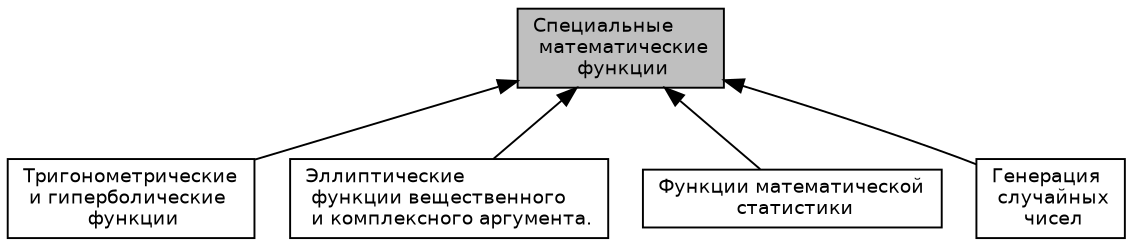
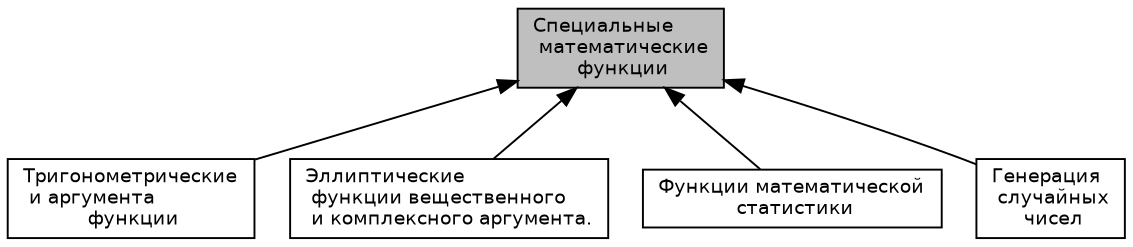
  digraph {
    rankdir=TB
    node [color=black fillcolor=white fontname=Helvetica fontsize=10 shape=record style=filled]
    edge [dir=back fontname=Helvetica fontsize=10 labelfontname=Helvetica labelfontsize=10 shape=plaintext style=solid]
-   n1 [height=0.2 label="Тригонометрические\l и гиперболические\l функции" width=0.4]
+   n1 [height=0.2 label="Тригонометрические\l и аргумента\l функции" width=0.4]
    n2 [fillcolor=grey75 fontcolor=black height=0.2 label="Специальные\l математические\l функции" width=0.4]
    n3 [height=0.2 label="Эллиптические\l функции вещественного\l и комплексного аргумента." width=0.4]
    n4 [height=0.2 label="Функции математической\l статистики" width=0.4]
    n5 [height=0.2 label="Генерация\l случайных\l чисел" width=0.4]
    n2 -> n1
    n2 -> n3
    n2 -> n4
    n2 -> n5
  }
